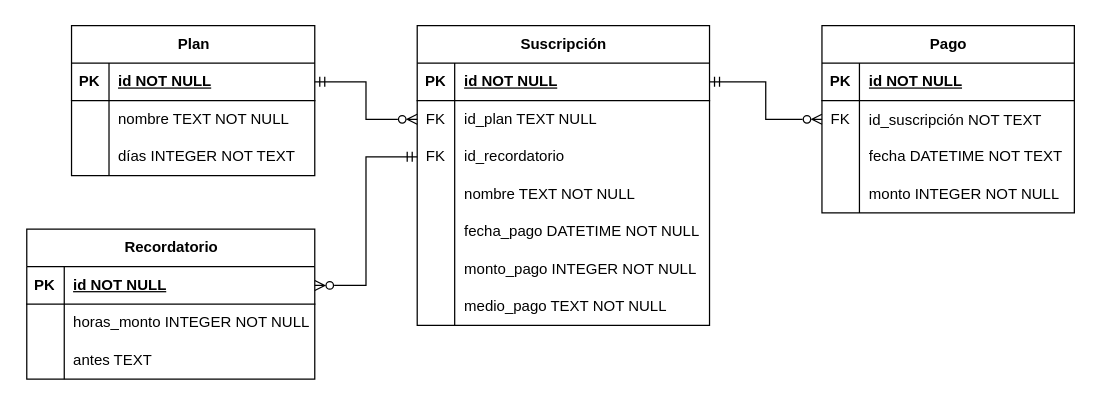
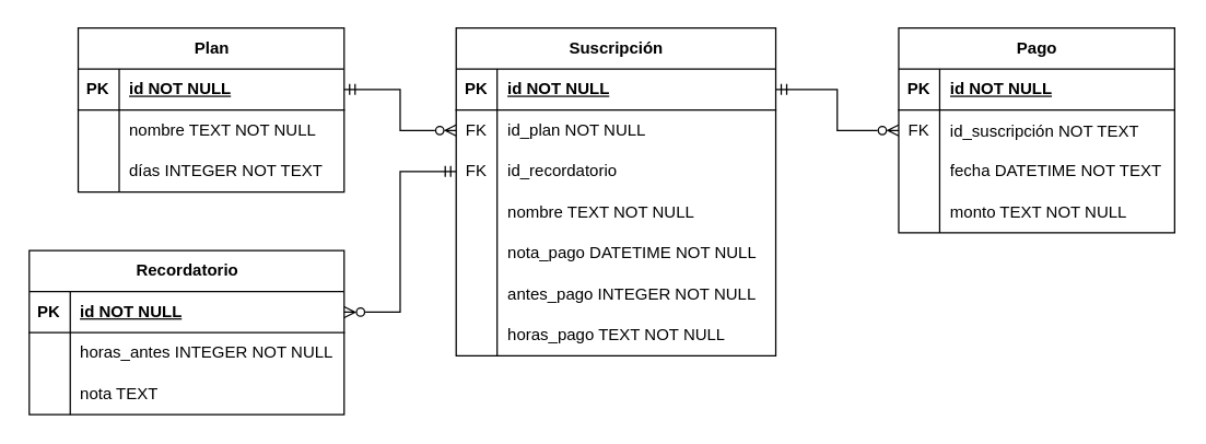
  <mxCell id="0" />
  <mxCell id="1" parent="0" />
  <mxCell id="2" value="Suscripción" style="shape=table;startSize=30;container=1;collapsible=1;childLayout=tableLayout;fixedRows=1;rowLines=0;fontStyle=1;align=center;resizeLast=1;html=1;" parent="1" vertex="1"><mxGeometry x="333" y="20" width="234" height="240" as="geometry" /></mxCell>
  <mxCell id="3" value="" style="shape=tableRow;horizontal=0;startSize=0;swimlaneHead=0;swimlaneBody=0;fillColor=none;collapsible=0;dropTarget=0;points=[[0,0.5],[1,0.5]];portConstraint=eastwest;top=0;left=0;right=0;bottom=1;" parent="2" vertex="1"><mxGeometry y="30" width="234" height="30" as="geometry" /></mxCell>
  <mxCell id="4" value="PK" style="shape=partialRectangle;connectable=0;fillColor=none;top=0;left=0;bottom=0;right=0;fontStyle=1;overflow=hidden;whiteSpace=wrap;html=1;" parent="3" vertex="1"><mxGeometry width="30" height="30" as="geometry"><mxRectangle width="30" height="30" as="alternateBounds" /></mxGeometry></mxCell>
  <mxCell id="5" value="id NOT NULL" style="shape=partialRectangle;connectable=0;fillColor=none;top=0;left=0;bottom=0;right=0;align=left;spacingLeft=6;fontStyle=5;overflow=hidden;whiteSpace=wrap;html=1;" parent="3" vertex="1"><mxGeometry x="30" width="204" height="30" as="geometry"><mxRectangle width="204" height="30" as="alternateBounds" /></mxGeometry></mxCell>
  <mxCell id="6" value="" style="shape=tableRow;horizontal=0;startSize=0;swimlaneHead=0;swimlaneBody=0;fillColor=none;collapsible=0;dropTarget=0;points=[[0,0.5],[1,0.5]];portConstraint=eastwest;top=0;left=0;right=0;bottom=0;" parent="2" vertex="1"><mxGeometry y="60" width="234" height="30" as="geometry" /></mxCell>
  <mxCell id="7" value="FK" style="shape=partialRectangle;connectable=0;fillColor=none;top=0;left=0;bottom=0;right=0;fontStyle=0;overflow=hidden;whiteSpace=wrap;html=1;" parent="6" vertex="1"><mxGeometry width="30" height="30" as="geometry"><mxRectangle width="30" height="30" as="alternateBounds" /></mxGeometry></mxCell>
- <mxCell id="8" value="id_plan TEXT NULL" style="shape=partialRectangle;connectable=0;fillColor=none;top=0;left=0;bottom=0;right=0;align=left;spacingLeft=6;fontStyle=0;overflow=hidden;whiteSpace=wrap;html=1;" parent="6" vertex="1"><mxGeometry x="30" width="204" height="30" as="geometry"><mxRectangle width="204" height="30" as="alternateBounds" /></mxGeometry></mxCell>
+ <mxCell id="8" value="id_plan NOT NULL" style="shape=partialRectangle;connectable=0;fillColor=none;top=0;left=0;bottom=0;right=0;align=left;spacingLeft=6;fontStyle=0;overflow=hidden;whiteSpace=wrap;html=1;" parent="6" vertex="1"><mxGeometry x="30" width="204" height="30" as="geometry"><mxRectangle width="204" height="30" as="alternateBounds" /></mxGeometry></mxCell>
  <mxCell id="9" value="" style="shape=tableRow;horizontal=0;startSize=0;swimlaneHead=0;swimlaneBody=0;fillColor=none;collapsible=0;dropTarget=0;points=[[0,0.5],[1,0.5]];portConstraint=eastwest;top=0;left=0;right=0;bottom=0;" vertex="1" parent="2"><mxGeometry y="90" width="234" height="30" as="geometry" /></mxCell>
  <mxCell id="10" value="FK" style="shape=partialRectangle;connectable=0;fillColor=none;top=0;left=0;bottom=0;right=0;fontStyle=0;overflow=hidden;whiteSpace=wrap;html=1;" vertex="1" parent="9"><mxGeometry width="30" height="30" as="geometry"><mxRectangle width="30" height="30" as="alternateBounds" /></mxGeometry></mxCell>
  <mxCell id="11" value="id_recordatorio" style="shape=partialRectangle;connectable=0;fillColor=none;top=0;left=0;bottom=0;right=0;align=left;spacingLeft=6;fontStyle=0;overflow=hidden;whiteSpace=wrap;html=1;" vertex="1" parent="9"><mxGeometry x="30" width="204" height="30" as="geometry"><mxRectangle width="204" height="30" as="alternateBounds" /></mxGeometry></mxCell>
  <mxCell id="12" value="" style="shape=tableRow;horizontal=0;startSize=0;swimlaneHead=0;swimlaneBody=0;fillColor=none;collapsible=0;dropTarget=0;points=[[0,0.5],[1,0.5]];portConstraint=eastwest;top=0;left=0;right=0;bottom=0;" parent="2" vertex="1"><mxGeometry y="120" width="234" height="30" as="geometry" /></mxCell>
  <mxCell id="13" value="" style="shape=partialRectangle;connectable=0;fillColor=none;top=0;left=0;bottom=0;right=0;editable=1;overflow=hidden;whiteSpace=wrap;html=1;" parent="12" vertex="1"><mxGeometry width="30" height="30" as="geometry"><mxRectangle width="30" height="30" as="alternateBounds" /></mxGeometry></mxCell>
  <mxCell id="14" value="nombre TEXT NOT NULL" style="shape=partialRectangle;connectable=0;fillColor=none;top=0;left=0;bottom=0;right=0;align=left;spacingLeft=6;overflow=hidden;whiteSpace=wrap;html=1;" parent="12" vertex="1"><mxGeometry x="30" width="204" height="30" as="geometry"><mxRectangle width="204" height="30" as="alternateBounds" /></mxGeometry></mxCell>
  <mxCell id="15" value="" style="shape=tableRow;horizontal=0;startSize=0;swimlaneHead=0;swimlaneBody=0;fillColor=none;collapsible=0;dropTarget=0;points=[[0,0.5],[1,0.5]];portConstraint=eastwest;top=0;left=0;right=0;bottom=0;" parent="2" vertex="1"><mxGeometry y="150" width="234" height="30" as="geometry" /></mxCell>
  <mxCell id="16" value="" style="shape=partialRectangle;connectable=0;fillColor=none;top=0;left=0;bottom=0;right=0;editable=1;overflow=hidden;whiteSpace=wrap;html=1;" parent="15" vertex="1"><mxGeometry width="30" height="30" as="geometry"><mxRectangle width="30" height="30" as="alternateBounds" /></mxGeometry></mxCell>
- <mxCell id="17" value="&lt;div style=&quot;line-height: 160%;&quot;&gt;fecha_pago DATETIME NOT NULL&lt;/div&gt;" style="shape=partialRectangle;connectable=0;fillColor=none;top=0;left=0;bottom=0;right=0;align=left;spacingLeft=6;overflow=hidden;whiteSpace=wrap;html=1;" parent="15" vertex="1"><mxGeometry x="30" width="204" height="30" as="geometry"><mxRectangle width="204" height="30" as="alternateBounds" /></mxGeometry></mxCell>
+ <mxCell id="17" value="&lt;div style=&quot;line-height: 160%;&quot;&gt;nota_pago DATETIME NOT NULL&lt;/div&gt;" style="shape=partialRectangle;connectable=0;fillColor=none;top=0;left=0;bottom=0;right=0;align=left;spacingLeft=6;overflow=hidden;whiteSpace=wrap;html=1;" parent="15" vertex="1"><mxGeometry x="30" width="204" height="30" as="geometry"><mxRectangle width="204" height="30" as="alternateBounds" /></mxGeometry></mxCell>
  <mxCell id="18" style="shape=tableRow;horizontal=0;startSize=0;swimlaneHead=0;swimlaneBody=0;fillColor=none;collapsible=0;dropTarget=0;points=[[0,0.5],[1,0.5]];portConstraint=eastwest;top=0;left=0;right=0;bottom=0;" parent="2" vertex="1"><mxGeometry y="180" width="234" height="30" as="geometry" /></mxCell>
  <mxCell id="19" style="shape=partialRectangle;connectable=0;fillColor=none;top=0;left=0;bottom=0;right=0;editable=1;overflow=hidden;whiteSpace=wrap;html=1;" parent="18" vertex="1"><mxGeometry width="30" height="30" as="geometry"><mxRectangle width="30" height="30" as="alternateBounds" /></mxGeometry></mxCell>
- <mxCell id="20" value="&lt;div style=&quot;line-height: 160%;&quot;&gt;&lt;div align=&quot;left&quot;&gt;monto_pago INTEGER NOT NULL&lt;/div&gt;&lt;/div&gt;" style="shape=partialRectangle;connectable=0;fillColor=none;top=0;left=0;bottom=0;right=0;align=left;spacingLeft=6;overflow=hidden;whiteSpace=wrap;html=1;verticalAlign=middle;" parent="18" vertex="1"><mxGeometry x="30" width="204" height="30" as="geometry"><mxRectangle width="204" height="30" as="alternateBounds" /></mxGeometry></mxCell>
+ <mxCell id="20" value="&lt;div style=&quot;line-height: 160%;&quot;&gt;&lt;div align=&quot;left&quot;&gt;antes_pago INTEGER NOT NULL&lt;/div&gt;&lt;/div&gt;" style="shape=partialRectangle;connectable=0;fillColor=none;top=0;left=0;bottom=0;right=0;align=left;spacingLeft=6;overflow=hidden;whiteSpace=wrap;html=1;verticalAlign=middle;" parent="18" vertex="1"><mxGeometry x="30" width="204" height="30" as="geometry"><mxRectangle width="204" height="30" as="alternateBounds" /></mxGeometry></mxCell>
  <mxCell id="21" style="shape=tableRow;horizontal=0;startSize=0;swimlaneHead=0;swimlaneBody=0;fillColor=none;collapsible=0;dropTarget=0;points=[[0,0.5],[1,0.5]];portConstraint=eastwest;top=0;left=0;right=0;bottom=0;" parent="2" vertex="1"><mxGeometry y="210" width="234" height="30" as="geometry" /></mxCell>
  <mxCell id="22" style="shape=partialRectangle;connectable=0;fillColor=none;top=0;left=0;bottom=0;right=0;editable=1;overflow=hidden;whiteSpace=wrap;html=1;" parent="21" vertex="1"><mxGeometry width="30" height="30" as="geometry"><mxRectangle width="30" height="30" as="alternateBounds" /></mxGeometry></mxCell>
- <mxCell id="23" value="medio_pago TEXT NOT NULL" style="shape=partialRectangle;connectable=0;fillColor=none;top=0;left=0;bottom=0;right=0;align=left;spacingLeft=6;overflow=hidden;whiteSpace=wrap;html=1;verticalAlign=middle;" parent="21" vertex="1"><mxGeometry x="30" width="204" height="30" as="geometry"><mxRectangle width="204" height="30" as="alternateBounds" /></mxGeometry></mxCell>
+ <mxCell id="23" value="horas_pago TEXT NOT NULL" style="shape=partialRectangle;connectable=0;fillColor=none;top=0;left=0;bottom=0;right=0;align=left;spacingLeft=6;overflow=hidden;whiteSpace=wrap;html=1;verticalAlign=middle;" parent="21" vertex="1"><mxGeometry x="30" width="204" height="30" as="geometry"><mxRectangle width="204" height="30" as="alternateBounds" /></mxGeometry></mxCell>
  <mxCell id="24" value="Pago" style="shape=table;startSize=30;container=1;collapsible=1;childLayout=tableLayout;fixedRows=1;rowLines=0;fontStyle=1;align=center;resizeLast=1;html=1;" parent="1" vertex="1"><mxGeometry x="657" y="20" width="202.042" height="150" as="geometry" /></mxCell>
  <mxCell id="25" value="" style="shape=tableRow;horizontal=0;startSize=0;swimlaneHead=0;swimlaneBody=0;fillColor=none;collapsible=0;dropTarget=0;points=[[0,0.5],[1,0.5]];portConstraint=eastwest;top=0;left=0;right=0;bottom=1;" parent="24" vertex="1"><mxGeometry y="30" width="202.042" height="30" as="geometry" /></mxCell>
  <mxCell id="26" value="PK" style="shape=partialRectangle;connectable=0;fillColor=none;top=0;left=0;bottom=0;right=0;fontStyle=1;overflow=hidden;whiteSpace=wrap;html=1;" parent="25" vertex="1"><mxGeometry width="30" height="30" as="geometry"><mxRectangle width="30" height="30" as="alternateBounds" /></mxGeometry></mxCell>
  <mxCell id="27" value="id NOT NULL" style="shape=partialRectangle;connectable=0;fillColor=none;top=0;left=0;bottom=0;right=0;align=left;spacingLeft=6;fontStyle=5;overflow=hidden;whiteSpace=wrap;html=1;" parent="25" vertex="1"><mxGeometry x="30" width="172.042" height="30" as="geometry"><mxRectangle width="172.042" height="30" as="alternateBounds" /></mxGeometry></mxCell>
  <mxCell id="28" value="" style="shape=tableRow;horizontal=0;startSize=0;swimlaneHead=0;swimlaneBody=0;fillColor=none;collapsible=0;dropTarget=0;points=[[0,0.5],[1,0.5]];portConstraint=eastwest;top=0;left=0;right=0;bottom=0;" parent="24" vertex="1"><mxGeometry y="60" width="202.042" height="30" as="geometry" /></mxCell>
  <mxCell id="29" value="FK" style="shape=partialRectangle;connectable=0;fillColor=none;top=0;left=0;bottom=0;right=0;fontStyle=0;overflow=hidden;whiteSpace=wrap;html=1;" parent="28" vertex="1"><mxGeometry width="30" height="30" as="geometry"><mxRectangle width="30" height="30" as="alternateBounds" /></mxGeometry></mxCell>
  <mxCell id="30" value="&lt;div style=&quot;line-height: 150%;&quot;&gt;id_suscripción NOT TEXT&lt;/div&gt;" style="shape=partialRectangle;connectable=0;fillColor=none;top=0;left=0;bottom=0;right=0;align=left;spacingLeft=6;fontStyle=0;overflow=hidden;whiteSpace=wrap;html=1;" parent="28" vertex="1"><mxGeometry x="30" width="172.042" height="30" as="geometry"><mxRectangle width="172.042" height="30" as="alternateBounds" /></mxGeometry></mxCell>
  <mxCell id="31" value="" style="shape=tableRow;horizontal=0;startSize=0;swimlaneHead=0;swimlaneBody=0;fillColor=none;collapsible=0;dropTarget=0;points=[[0,0.5],[1,0.5]];portConstraint=eastwest;top=0;left=0;right=0;bottom=0;" parent="24" vertex="1"><mxGeometry y="90" width="202.042" height="30" as="geometry" /></mxCell>
  <mxCell id="32" value="" style="shape=partialRectangle;connectable=0;fillColor=none;top=0;left=0;bottom=0;right=0;editable=1;overflow=hidden;whiteSpace=wrap;html=1;" parent="31" vertex="1"><mxGeometry width="30" height="30" as="geometry"><mxRectangle width="30" height="30" as="alternateBounds" /></mxGeometry></mxCell>
  <mxCell id="33" value="fecha DATETIME NOT TEXT" style="shape=partialRectangle;connectable=0;fillColor=none;top=0;left=0;bottom=0;right=0;align=left;spacingLeft=6;overflow=hidden;whiteSpace=wrap;html=1;" parent="31" vertex="1"><mxGeometry x="30" width="172.042" height="30" as="geometry"><mxRectangle width="172.042" height="30" as="alternateBounds" /></mxGeometry></mxCell>
  <mxCell id="34" value="" style="shape=tableRow;horizontal=0;startSize=0;swimlaneHead=0;swimlaneBody=0;fillColor=none;collapsible=0;dropTarget=0;points=[[0,0.5],[1,0.5]];portConstraint=eastwest;top=0;left=0;right=0;bottom=0;" parent="24" vertex="1"><mxGeometry y="120" width="202.042" height="30" as="geometry" /></mxCell>
  <mxCell id="35" value="" style="shape=partialRectangle;connectable=0;fillColor=none;top=0;left=0;bottom=0;right=0;editable=1;overflow=hidden;whiteSpace=wrap;html=1;" parent="34" vertex="1"><mxGeometry width="30" height="30" as="geometry"><mxRectangle width="30" height="30" as="alternateBounds" /></mxGeometry></mxCell>
- <mxCell id="36" value="monto INTEGER NOT NULL" style="shape=partialRectangle;connectable=0;fillColor=none;top=0;left=0;bottom=0;right=0;align=left;spacingLeft=6;overflow=hidden;whiteSpace=wrap;html=1;" parent="34" vertex="1"><mxGeometry x="30" width="172.042" height="30" as="geometry"><mxRectangle width="172.042" height="30" as="alternateBounds" /></mxGeometry></mxCell>
+ <mxCell id="36" value="monto TEXT NOT NULL" style="shape=partialRectangle;connectable=0;fillColor=none;top=0;left=0;bottom=0;right=0;align=left;spacingLeft=6;overflow=hidden;whiteSpace=wrap;html=1;" parent="34" vertex="1"><mxGeometry x="30" width="172.042" height="30" as="geometry"><mxRectangle width="172.042" height="30" as="alternateBounds" /></mxGeometry></mxCell>
  <mxCell id="37" style="edgeStyle=orthogonalEdgeStyle;rounded=0;orthogonalLoop=1;jettySize=auto;html=1;exitX=1;exitY=0.5;exitDx=0;exitDy=0;entryX=0;entryY=0.5;entryDx=0;entryDy=0;endArrow=ERzeroToMany;endFill=0;startArrow=ERmandOne;startFill=0;" parent="1" source="3" target="28" edge="1"><mxGeometry relative="1" as="geometry" /></mxCell>
  <mxCell id="38" value="Plan" style="shape=table;startSize=30;container=1;collapsible=1;childLayout=tableLayout;fixedRows=1;rowLines=0;fontStyle=1;align=center;resizeLast=1;html=1;" parent="1" vertex="1"><mxGeometry x="56.29" y="20" width="194.708" height="120" as="geometry" /></mxCell>
  <mxCell id="39" value="" style="shape=tableRow;horizontal=0;startSize=0;swimlaneHead=0;swimlaneBody=0;fillColor=none;collapsible=0;dropTarget=0;points=[[0,0.5],[1,0.5]];portConstraint=eastwest;top=0;left=0;right=0;bottom=1;" parent="38" vertex="1"><mxGeometry y="30" width="194.708" height="30" as="geometry" /></mxCell>
  <mxCell id="40" value="PK" style="shape=partialRectangle;connectable=0;fillColor=none;top=0;left=0;bottom=0;right=0;fontStyle=1;overflow=hidden;whiteSpace=wrap;html=1;" parent="39" vertex="1"><mxGeometry width="30" height="30" as="geometry"><mxRectangle width="30" height="30" as="alternateBounds" /></mxGeometry></mxCell>
  <mxCell id="41" value="id NOT NULL" style="shape=partialRectangle;connectable=0;fillColor=none;top=0;left=0;bottom=0;right=0;align=left;spacingLeft=6;fontStyle=5;overflow=hidden;whiteSpace=wrap;html=1;" parent="39" vertex="1"><mxGeometry x="30" width="164.708" height="30" as="geometry"><mxRectangle width="164.708" height="30" as="alternateBounds" /></mxGeometry></mxCell>
  <mxCell id="42" value="" style="shape=tableRow;horizontal=0;startSize=0;swimlaneHead=0;swimlaneBody=0;fillColor=none;collapsible=0;dropTarget=0;points=[[0,0.5],[1,0.5]];portConstraint=eastwest;top=0;left=0;right=0;bottom=0;" parent="38" vertex="1"><mxGeometry y="60" width="194.708" height="30" as="geometry" /></mxCell>
  <mxCell id="43" value="" style="shape=partialRectangle;connectable=0;fillColor=none;top=0;left=0;bottom=0;right=0;editable=1;overflow=hidden;whiteSpace=wrap;html=1;" parent="42" vertex="1"><mxGeometry width="30" height="30" as="geometry"><mxRectangle width="30" height="30" as="alternateBounds" /></mxGeometry></mxCell>
  <mxCell id="44" value="nombre TEXT NOT NULL" style="shape=partialRectangle;connectable=0;fillColor=none;top=0;left=0;bottom=0;right=0;align=left;spacingLeft=6;overflow=hidden;whiteSpace=wrap;html=1;" parent="42" vertex="1"><mxGeometry x="30" width="164.708" height="30" as="geometry"><mxRectangle width="164.708" height="30" as="alternateBounds" /></mxGeometry></mxCell>
  <mxCell id="45" value="" style="shape=tableRow;horizontal=0;startSize=0;swimlaneHead=0;swimlaneBody=0;fillColor=none;collapsible=0;dropTarget=0;points=[[0,0.5],[1,0.5]];portConstraint=eastwest;top=0;left=0;right=0;bottom=0;" parent="38" vertex="1"><mxGeometry y="90" width="194.708" height="30" as="geometry" /></mxCell>
  <mxCell id="46" value="" style="shape=partialRectangle;connectable=0;fillColor=none;top=0;left=0;bottom=0;right=0;editable=1;overflow=hidden;whiteSpace=wrap;html=1;" parent="45" vertex="1"><mxGeometry width="30" height="30" as="geometry"><mxRectangle width="30" height="30" as="alternateBounds" /></mxGeometry></mxCell>
  <mxCell id="47" value="días INTEGER NOT TEXT" style="shape=partialRectangle;connectable=0;fillColor=none;top=0;left=0;bottom=0;right=0;align=left;spacingLeft=6;overflow=hidden;whiteSpace=wrap;html=1;" parent="45" vertex="1"><mxGeometry x="30" width="164.708" height="30" as="geometry"><mxRectangle width="164.708" height="30" as="alternateBounds" /></mxGeometry></mxCell>
  <mxCell id="48" style="edgeStyle=orthogonalEdgeStyle;rounded=0;orthogonalLoop=1;jettySize=auto;html=1;exitX=0;exitY=0.5;exitDx=0;exitDy=0;entryX=1;entryY=0.5;entryDx=0;entryDy=0;endArrow=ERmandOne;endFill=0;startArrow=ERzeroToMany;startFill=0;" parent="1" source="6" target="39" edge="1"><mxGeometry relative="1" as="geometry" /></mxCell>
  <mxCell id="49" value="Recordatorio" style="shape=table;startSize=30;container=1;collapsible=1;childLayout=tableLayout;fixedRows=1;rowLines=0;fontStyle=1;align=center;resizeLast=1;html=1;" vertex="1" parent="1"><mxGeometry x="20.46" y="183" width="230.542" height="120" as="geometry" /></mxCell>
  <mxCell id="50" value="" style="shape=tableRow;horizontal=0;startSize=0;swimlaneHead=0;swimlaneBody=0;fillColor=none;collapsible=0;dropTarget=0;points=[[0,0.5],[1,0.5]];portConstraint=eastwest;top=0;left=0;right=0;bottom=1;" vertex="1" parent="49"><mxGeometry y="30" width="230.542" height="30" as="geometry" /></mxCell>
  <mxCell id="51" value="PK" style="shape=partialRectangle;connectable=0;fillColor=none;top=0;left=0;bottom=0;right=0;fontStyle=1;overflow=hidden;whiteSpace=wrap;html=1;" vertex="1" parent="50"><mxGeometry width="30" height="30" as="geometry"><mxRectangle width="30" height="30" as="alternateBounds" /></mxGeometry></mxCell>
  <mxCell id="52" value="id NOT NULL" style="shape=partialRectangle;connectable=0;fillColor=none;top=0;left=0;bottom=0;right=0;align=left;spacingLeft=6;fontStyle=5;overflow=hidden;whiteSpace=wrap;html=1;" vertex="1" parent="50"><mxGeometry x="30" width="200.542" height="30" as="geometry"><mxRectangle width="200.542" height="30" as="alternateBounds" /></mxGeometry></mxCell>
  <mxCell id="53" value="" style="shape=tableRow;horizontal=0;startSize=0;swimlaneHead=0;swimlaneBody=0;fillColor=none;collapsible=0;dropTarget=0;points=[[0,0.5],[1,0.5]];portConstraint=eastwest;top=0;left=0;right=0;bottom=0;" vertex="1" parent="49"><mxGeometry y="60" width="230.542" height="30" as="geometry" /></mxCell>
  <mxCell id="54" value="" style="shape=partialRectangle;connectable=0;fillColor=none;top=0;left=0;bottom=0;right=0;editable=1;overflow=hidden;whiteSpace=wrap;html=1;" vertex="1" parent="53"><mxGeometry width="30" height="30" as="geometry"><mxRectangle width="30" height="30" as="alternateBounds" /></mxGeometry></mxCell>
- <mxCell id="55" value="horas_monto INTEGER NOT NULL" style="shape=partialRectangle;connectable=0;fillColor=none;top=0;left=0;bottom=0;right=0;align=left;spacingLeft=6;overflow=hidden;whiteSpace=wrap;html=1;" vertex="1" parent="53"><mxGeometry x="30" width="200.542" height="30" as="geometry"><mxRectangle width="200.542" height="30" as="alternateBounds" /></mxGeometry></mxCell>
+ <mxCell id="55" value="horas_antes INTEGER NOT NULL" style="shape=partialRectangle;connectable=0;fillColor=none;top=0;left=0;bottom=0;right=0;align=left;spacingLeft=6;overflow=hidden;whiteSpace=wrap;html=1;" vertex="1" parent="53"><mxGeometry x="30" width="200.542" height="30" as="geometry"><mxRectangle width="200.542" height="30" as="alternateBounds" /></mxGeometry></mxCell>
  <mxCell id="56" value="" style="shape=tableRow;horizontal=0;startSize=0;swimlaneHead=0;swimlaneBody=0;fillColor=none;collapsible=0;dropTarget=0;points=[[0,0.5],[1,0.5]];portConstraint=eastwest;top=0;left=0;right=0;bottom=0;" vertex="1" parent="49"><mxGeometry y="90" width="230.542" height="30" as="geometry" /></mxCell>
  <mxCell id="57" value="" style="shape=partialRectangle;connectable=0;fillColor=none;top=0;left=0;bottom=0;right=0;editable=1;overflow=hidden;whiteSpace=wrap;html=1;" vertex="1" parent="56"><mxGeometry width="30" height="30" as="geometry"><mxRectangle width="30" height="30" as="alternateBounds" /></mxGeometry></mxCell>
- <mxCell id="58" value="antes TEXT" style="shape=partialRectangle;connectable=0;fillColor=none;top=0;left=0;bottom=0;right=0;align=left;spacingLeft=6;overflow=hidden;whiteSpace=wrap;html=1;" vertex="1" parent="56"><mxGeometry x="30" width="200.542" height="30" as="geometry"><mxRectangle width="200.542" height="30" as="alternateBounds" /></mxGeometry></mxCell>
+ <mxCell id="58" value="nota TEXT" style="shape=partialRectangle;connectable=0;fillColor=none;top=0;left=0;bottom=0;right=0;align=left;spacingLeft=6;overflow=hidden;whiteSpace=wrap;html=1;" vertex="1" parent="56"><mxGeometry x="30" width="200.542" height="30" as="geometry"><mxRectangle width="200.542" height="30" as="alternateBounds" /></mxGeometry></mxCell>
  <mxCell id="59" style="edgeStyle=orthogonalEdgeStyle;rounded=0;orthogonalLoop=1;jettySize=auto;html=1;exitX=1;exitY=0.5;exitDx=0;exitDy=0;entryX=0;entryY=0.5;entryDx=0;entryDy=0;endArrow=ERmandOne;endFill=0;startArrow=ERzeroToMany;startFill=0;" edge="1" parent="1" source="50" target="9"><mxGeometry relative="1" as="geometry" /></mxCell>
